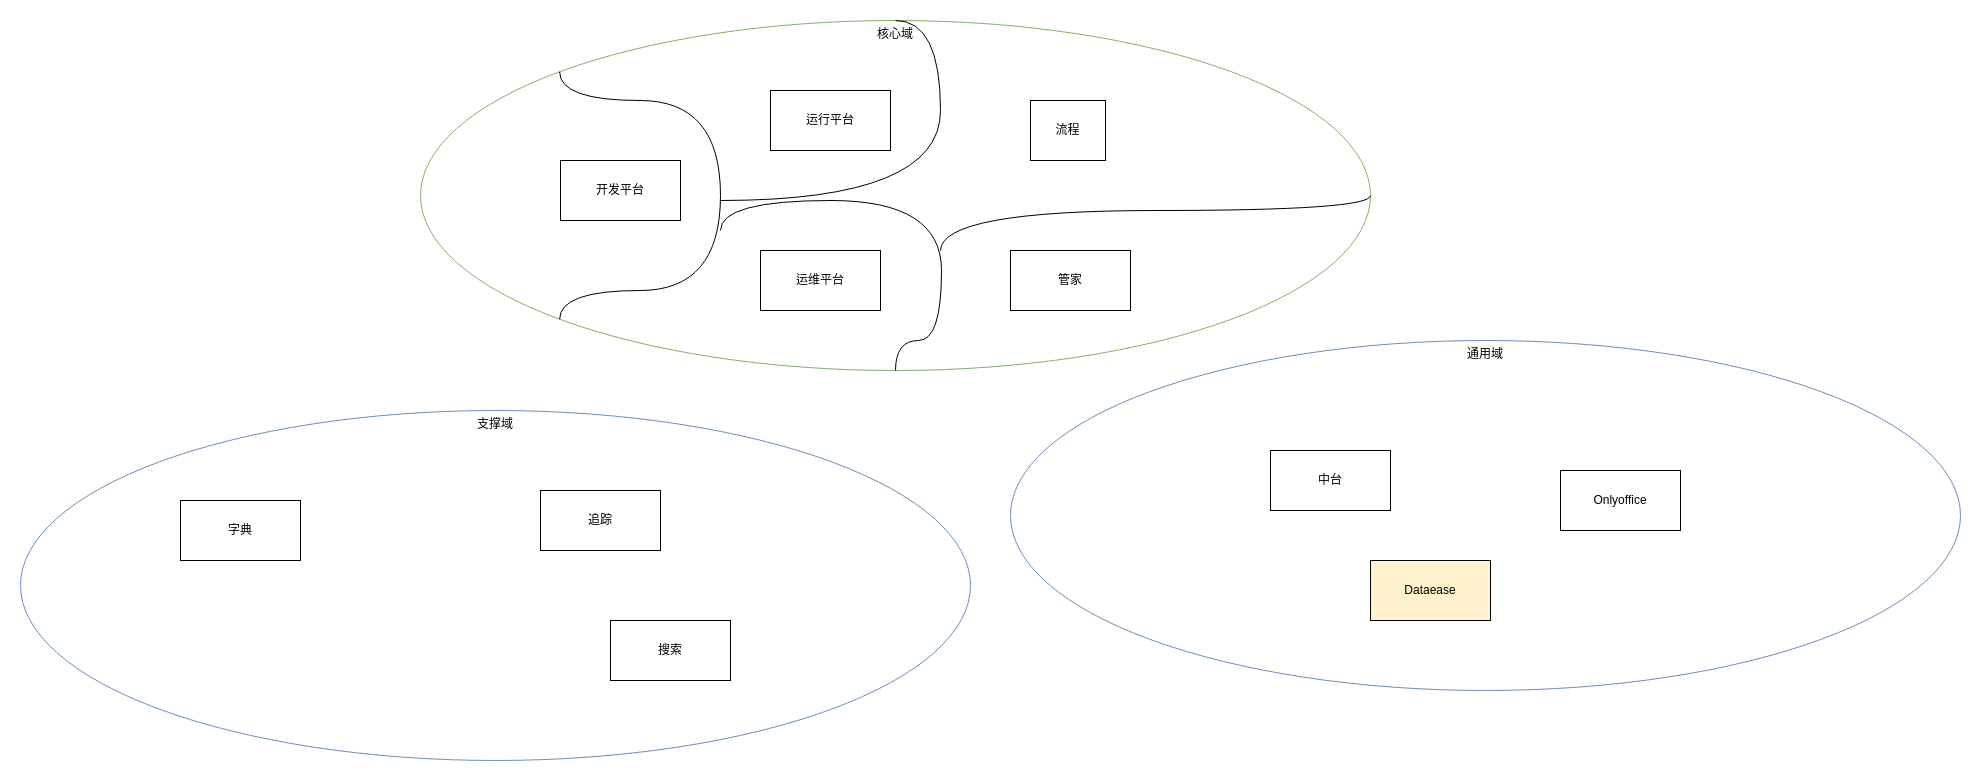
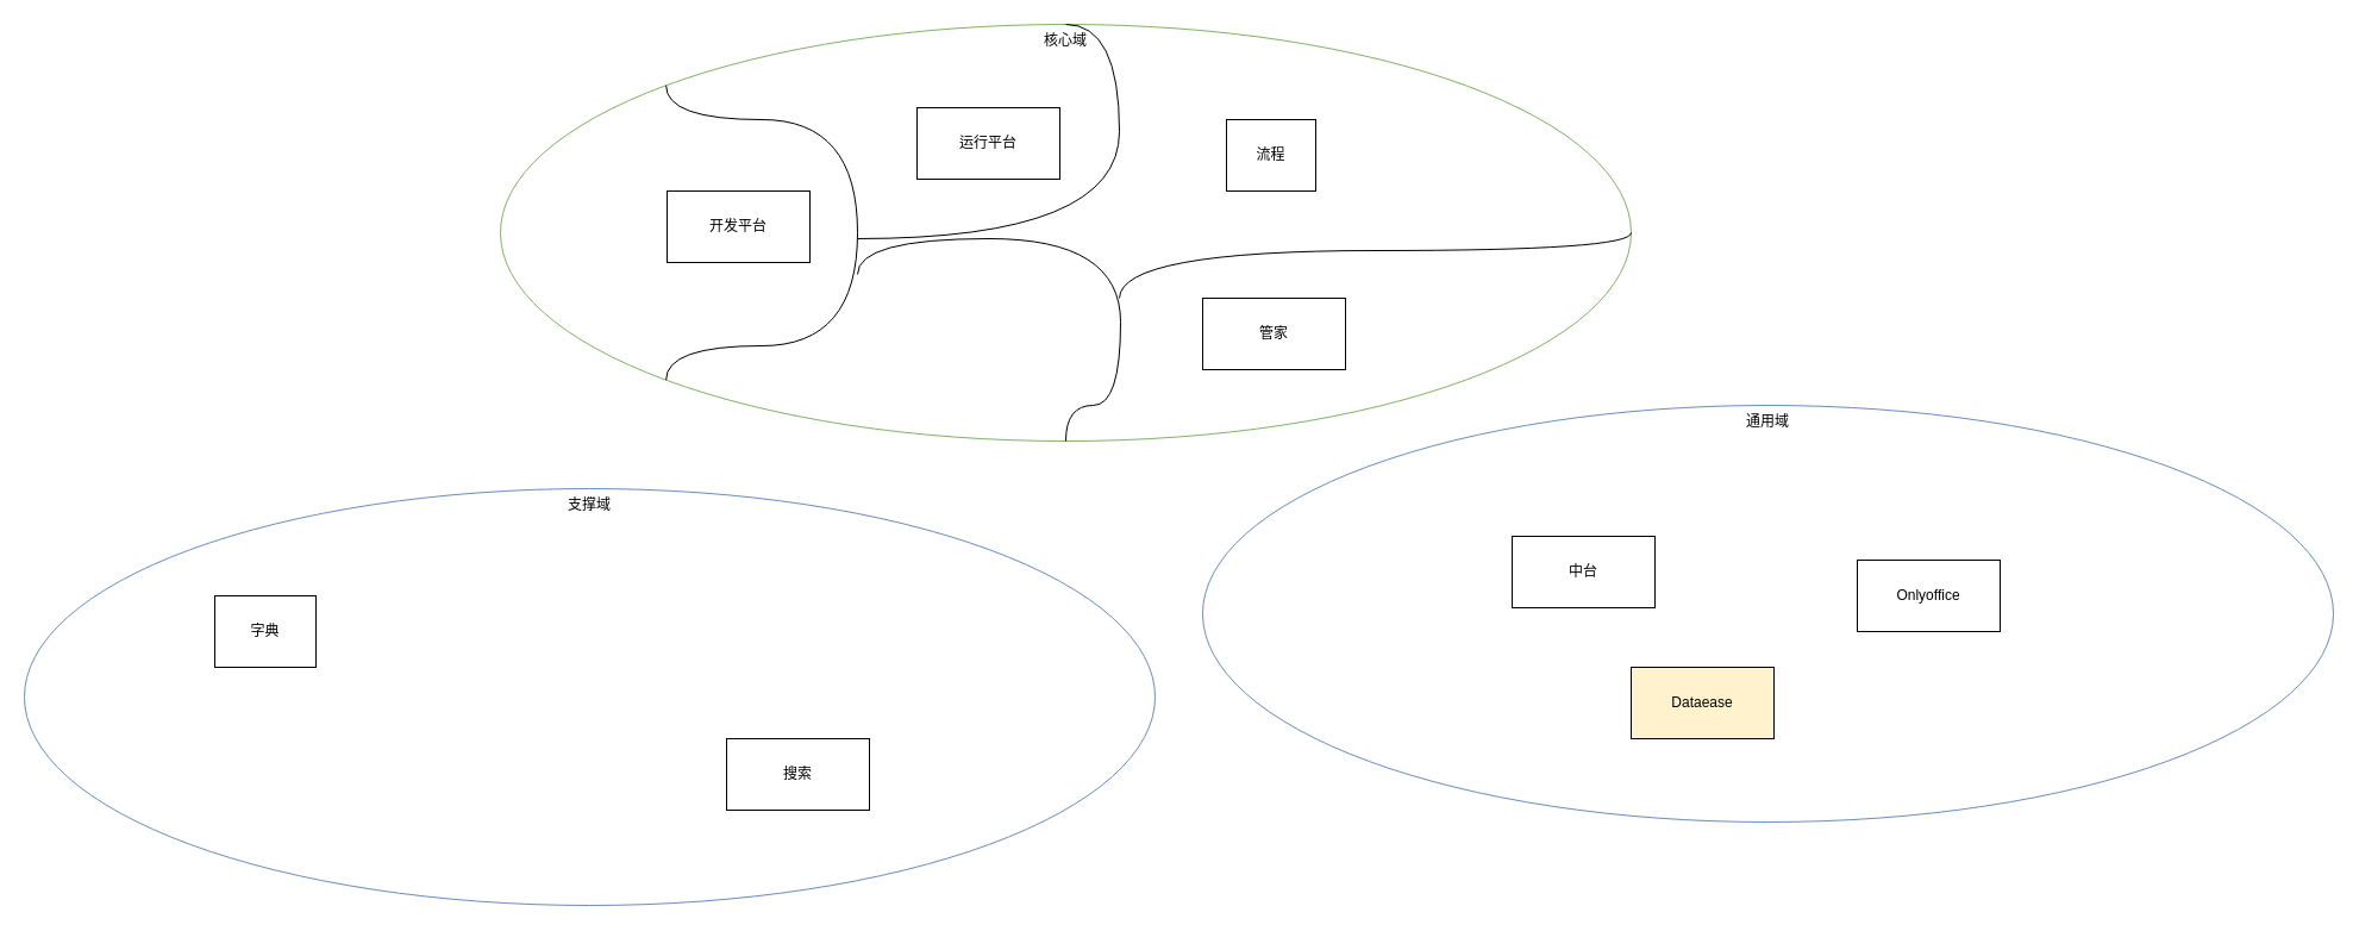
  <mxCell id="0" />
  <mxCell id="1" parent="0" />
  <mxCell id="2" value="核心域" style="ellipse;whiteSpace=wrap;html=1;fillColor=none;strokeColor=#82b366;verticalAlign=top;movable=1;resizable=1;rotatable=1;deletable=1;editable=1;locked=0;connectable=1;" vertex="1" parent="1"><mxGeometry x="420" y="20" width="950" height="350" as="geometry" /></mxCell>
  <mxCell id="3" style="edgeStyle=orthogonalEdgeStyle;shape=connector;curved=1;rounded=0;orthogonalLoop=1;jettySize=auto;html=1;exitX=1;exitY=0.5;exitDx=0;exitDy=0;strokeColor=default;align=center;verticalAlign=middle;fontFamily=Helvetica;fontSize=11;fontColor=default;labelBackgroundColor=default;endArrow=none;endFill=1;startFill=0;" edge="1" parent="1" source="2"><mxGeometry relative="1" as="geometry"><mxPoint x="940" y="250" as="targetPoint" /><Array as="points"><mxPoint x="1370" y="210" /><mxPoint x="941" y="210" /><mxPoint x="941" y="250" /></Array></mxGeometry></mxCell>
  <mxCell id="4" style="edgeStyle=orthogonalEdgeStyle;shape=connector;curved=1;rounded=0;orthogonalLoop=1;jettySize=auto;html=1;exitX=0.5;exitY=1;exitDx=0;exitDy=0;strokeColor=default;align=center;verticalAlign=middle;fontFamily=Helvetica;fontSize=11;fontColor=default;labelBackgroundColor=default;endArrow=none;endFill=1;startFill=0;" edge="1" parent="1" source="2"><mxGeometry relative="1" as="geometry"><mxPoint x="720" y="230" as="targetPoint" /><Array as="points"><mxPoint x="895" y="340" /><mxPoint x="941" y="340" /><mxPoint x="941" y="200" /></Array></mxGeometry></mxCell>
  <mxCell id="5" value="支撑域" style="ellipse;whiteSpace=wrap;html=1;fillColor=none;strokeColor=#6c8ebf;verticalAlign=top;" vertex="1" parent="1"><mxGeometry x="20" y="410" width="950" height="350" as="geometry" /></mxCell>
  <mxCell id="6" style="edgeStyle=orthogonalEdgeStyle;curved=1;rounded=0;orthogonalLoop=1;jettySize=auto;html=1;exitX=0.5;exitY=0;exitDx=0;exitDy=0;startArrow=none;endArrow=none;startFill=0;" edge="1" parent="1" source="2"><mxGeometry relative="1" as="geometry"><mxPoint x="720" y="200" as="targetPoint" /><Array as="points"><mxPoint x="940" y="20" /><mxPoint x="940" y="200" /></Array></mxGeometry></mxCell>
  <mxCell id="7" value="开发平台" style="rounded=0;whiteSpace=wrap;html=1;" vertex="1" parent="1"><mxGeometry x="560" y="160" width="120" height="60" as="geometry" /></mxCell>
  <mxCell id="8" value="运行平台" style="rounded=0;whiteSpace=wrap;html=1;" vertex="1" parent="1"><mxGeometry x="770" y="90" width="120" height="60" as="geometry" /></mxCell>
  <mxCell id="9" value="流程" style="rounded=0;whiteSpace=wrap;html=1;" vertex="1" parent="1"><mxGeometry x="1030" y="100" width="75" height="60" as="geometry" /></mxCell>
- <mxCell id="10" value="运维平台" style="rounded=0;whiteSpace=wrap;html=1;" vertex="1" parent="1"><mxGeometry x="760" y="250" width="120" height="60" as="geometry" /></mxCell>
  <mxCell id="11" value="管家" style="rounded=0;whiteSpace=wrap;html=1;" vertex="1" parent="1"><mxGeometry x="1010" y="250" width="120" height="60" as="geometry" /></mxCell>
- <mxCell id="12" value="字典" style="rounded=0;whiteSpace=wrap;html=1;" vertex="1" parent="1"><mxGeometry x="180" y="500" width="120" height="60" as="geometry" /></mxCell>
- <mxCell id="13" value="追踪" style="rounded=0;whiteSpace=wrap;html=1;" vertex="1" parent="1"><mxGeometry x="540" y="490" width="120" height="60" as="geometry" /></mxCell>
+ <mxCell id="12" value="字典" style="rounded=0;whiteSpace=wrap;html=1;" vertex="1" parent="1"><mxGeometry x="180" y="500" width="85" height="60" as="geometry" /></mxCell>
  <mxCell id="14" value="搜索" style="rounded=0;whiteSpace=wrap;html=1;" vertex="1" parent="1"><mxGeometry x="610" y="620" width="120" height="60" as="geometry" /></mxCell>
  <mxCell id="15" value="通用域" style="ellipse;whiteSpace=wrap;html=1;fillColor=none;strokeColor=#6c8ebf;verticalAlign=top;" vertex="1" parent="1"><mxGeometry x="1010" y="340" width="950" height="350" as="geometry" /></mxCell>
  <mxCell id="16" value="中台" style="rounded=0;whiteSpace=wrap;html=1;" vertex="1" parent="1"><mxGeometry x="1270" y="450" width="120" height="60" as="geometry" /></mxCell>
  <mxCell id="17" value="Dataease" style="rounded=0;whiteSpace=wrap;html=1;fillColor=#fff2cc;" vertex="1" parent="1"><mxGeometry x="1370" y="560" width="120" height="60" as="geometry" /></mxCell>
  <mxCell id="18" value="Onlyoffice" style="rounded=0;whiteSpace=wrap;html=1;" vertex="1" parent="1"><mxGeometry x="1560" y="470" width="120" height="60" as="geometry" /></mxCell>
  <mxCell id="19" style="edgeStyle=orthogonalEdgeStyle;curved=1;rounded=0;orthogonalLoop=1;jettySize=auto;html=1;exitX=0;exitY=0;exitDx=0;exitDy=0;entryX=0;entryY=1;entryDx=0;entryDy=0;endFill=1;endSize=6;endArrow=none;startFill=0;" edge="1" parent="1" source="2" target="2"><mxGeometry relative="1" as="geometry"><Array as="points"><mxPoint x="559" y="100" /><mxPoint x="720" y="100" /><mxPoint x="720" y="290" /><mxPoint x="559" y="290" /></Array></mxGeometry></mxCell>
